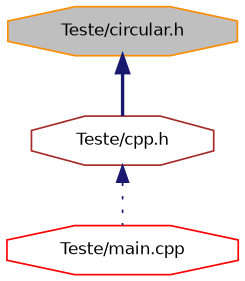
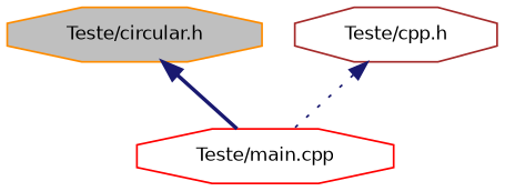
  digraph {
    node [fillcolor=white fontname=Helvetica fontsize=10 shape=octagon style=filled]
    edge [color=midnightblue dir=back fontname=Helvetica fontsize=10 labelfontname=Helvetica labelfontsize=10]
    n1 [color=darkorange fillcolor=grey75 fontcolor=black height=0.2 label="Teste/circular.h" width=0.4]
    n2 [color=brown height=0.2 label="Teste/cpp.h" width=0.4]
    n3 [color=red height=0.2 label="Teste/main.cpp" width=0.4]
-   n1 -> n2 [style=bold]
+   n1 -> n3 [style=bold]
    n2 -> n3 [style=dotted]
  }
